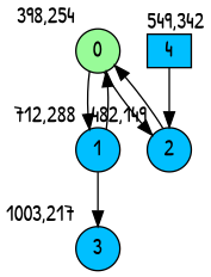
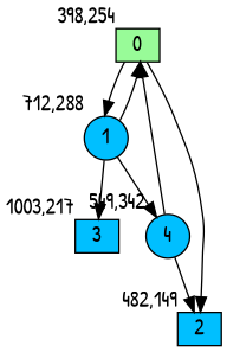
  digraph {
    bgcolor=white
    fontname="Patrick Hand"
    node [fillcolor=deepskyblue fixedsize=true fontname="Patrick Hand" shape=box style=filled]
    edge [fontname="Patrick Hand"]
-   0 [fillcolor=palegreen height=0.3 shape=circle width=0.4 xlabel="398,254"]
+   0 [fillcolor=palegreen height=0.3 width=0.4 xlabel="398,254"]
    1 [height=0.3 shape=circle width=0.4 xlabel="712,288"]
-   2 [height=0.3 shape=circle width=0.4 xlabel="482,149"]
-   3 [height=0.3 shape=circle width=0.4 xlabel="1003,217"]
-   4 [height=0.3 width=0.4 xlabel="549,342"]
+   2 [height=0.3 width=0.4 xlabel="482,149"]
+   3 [height=0.3 width=0.4 xlabel="1003,217"]
+   4 [height=0.3 shape=circle width=0.4 xlabel="549,342"]
    0 -> 1
    0 -> 2
    1 -> 0
    1 -> 3
-   2 -> 0
+   1 -> 4
+   4 -> 0
    4 -> 2
  }
